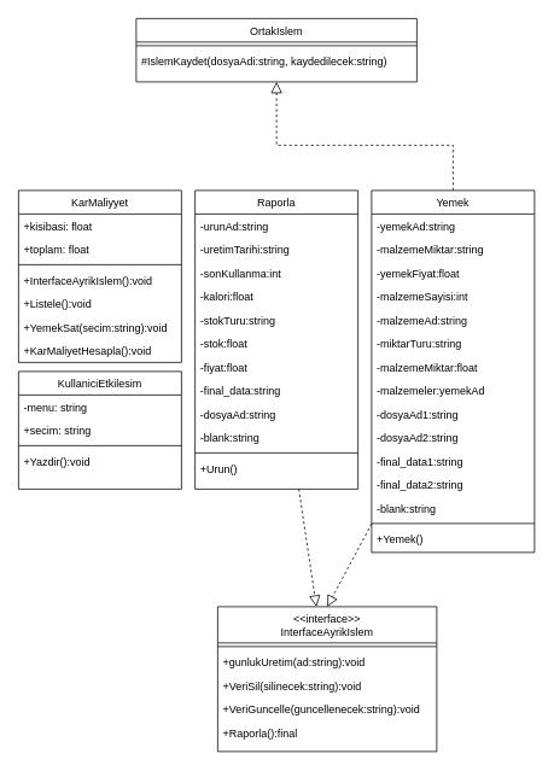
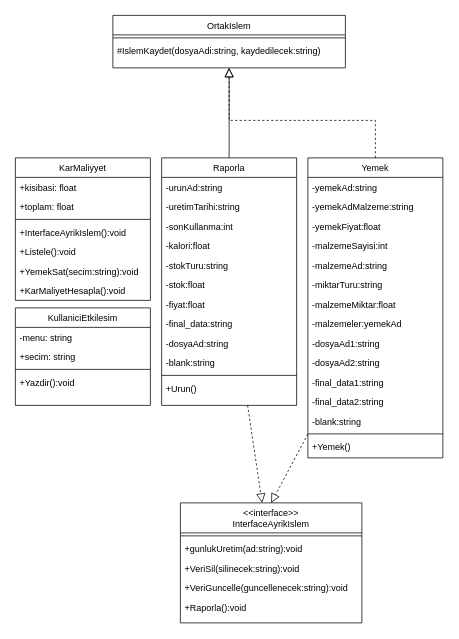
  <mxCell id="0" />
  <mxCell id="1" parent="0" />
  <mxCell id="2" value="" style="endArrow=block;endSize=10;endFill=0;shadow=0;strokeWidth=1;rounded=0;edgeStyle=elbowEdgeStyle;elbow=vertical;entryX=0.5;entryY=1;entryDx=0;entryDy=0;exitX=0.5;exitY=0;exitDx=0;exitDy=0;dashed=1;" parent="1" source="36" target="9" edge="1"><mxGeometry width="160" relative="1" as="geometry"><mxPoint x="500" y="210" as="sourcePoint" /><mxPoint x="269" y="100" as="targetPoint" /><Array as="points"><mxPoint x="380" y="160" /></Array></mxGeometry></mxCell>
  <mxCell id="3" value="&lt;&lt;interface&gt;&gt;&#10;InterfaceAyrikIslem" style="swimlane;fontStyle=0;align=center;verticalAlign=top;childLayout=stackLayout;horizontal=1;startSize=40;horizontalStack=0;resizeParent=1;resizeLast=0;collapsible=1;marginBottom=0;rounded=0;shadow=0;strokeWidth=1;" parent="1" vertex="1"><mxGeometry x="240" y="670" width="242" height="160" as="geometry"><mxRectangle x="550" y="140" width="160" height="26" as="alternateBounds" /></mxGeometry></mxCell>
  <mxCell id="4" value="" style="line;html=1;strokeWidth=1;align=left;verticalAlign=middle;spacingTop=-1;spacingLeft=3;spacingRight=3;rotatable=0;labelPosition=right;points=[];portConstraint=eastwest;" parent="3" vertex="1"><mxGeometry y="40" width="242" height="8" as="geometry" /></mxCell>
  <mxCell id="5" value="+gunlukUretim(ad:string):void" style="text;align=left;verticalAlign=top;spacingLeft=4;spacingRight=4;overflow=hidden;rotatable=0;points=[[0,0.5],[1,0.5]];portConstraint=eastwest;" parent="3" vertex="1"><mxGeometry y="48" width="242" height="26" as="geometry" /></mxCell>
  <mxCell id="6" value="+VeriSil(silinecek:string):void" style="text;align=left;verticalAlign=top;spacingLeft=4;spacingRight=4;overflow=hidden;rotatable=0;points=[[0,0.5],[1,0.5]];portConstraint=eastwest;" parent="3" vertex="1"><mxGeometry y="74" width="242" height="26" as="geometry" /></mxCell>
  <mxCell id="7" value="+VeriGuncelle(guncellenecek:string):void" style="text;align=left;verticalAlign=top;spacingLeft=4;spacingRight=4;overflow=hidden;rotatable=0;points=[[0,0.5],[1,0.5]];portConstraint=eastwest;" vertex="1" parent="3"><mxGeometry y="100" width="242" height="26" as="geometry" /></mxCell>
- <mxCell id="8" value="+Raporla():final" style="text;align=left;verticalAlign=top;spacingLeft=4;spacingRight=4;overflow=hidden;rotatable=0;points=[[0,0.5],[1,0.5]];portConstraint=eastwest;" vertex="1" parent="3"><mxGeometry y="126" width="242" height="26" as="geometry" /></mxCell>
+ <mxCell id="8" value="+Raporla():void" style="text;align=left;verticalAlign=top;spacingLeft=4;spacingRight=4;overflow=hidden;rotatable=0;points=[[0,0.5],[1,0.5]];portConstraint=eastwest;" vertex="1" parent="3"><mxGeometry y="126" width="242" height="26" as="geometry" /></mxCell>
  <mxCell id="9" value="OrtakIslem" style="swimlane;fontStyle=0;align=center;verticalAlign=top;childLayout=stackLayout;horizontal=1;startSize=26;horizontalStack=0;resizeParent=1;resizeLast=0;collapsible=1;marginBottom=0;rounded=0;shadow=0;strokeWidth=1;" vertex="1" parent="1"><mxGeometry x="150" y="20" width="310" height="70" as="geometry"><mxRectangle x="340" y="380" width="170" height="26" as="alternateBounds" /></mxGeometry></mxCell>
  <mxCell id="10" value="" style="line;html=1;strokeWidth=1;align=left;verticalAlign=middle;spacingTop=-1;spacingLeft=3;spacingRight=3;rotatable=0;labelPosition=right;points=[];portConstraint=eastwest;" vertex="1" parent="9"><mxGeometry y="26" width="310" height="8" as="geometry" /></mxCell>
  <mxCell id="11" value="#IslemKaydet(dosyaAdi:string, kaydedilecek:string)" style="text;align=left;verticalAlign=top;spacingLeft=4;spacingRight=4;overflow=hidden;rotatable=0;points=[[0,0.5],[1,0.5]];portConstraint=eastwest;" parent="9" vertex="1"><mxGeometry y="34" width="310" height="26" as="geometry" /></mxCell>
  <mxCell id="12" value="KarMaliyyet" style="swimlane;fontStyle=0;align=center;verticalAlign=top;childLayout=stackLayout;horizontal=1;startSize=26;horizontalStack=0;resizeParent=1;resizeLast=0;collapsible=1;marginBottom=0;rounded=0;shadow=0;strokeWidth=1;" vertex="1" parent="1"><mxGeometry x="20" y="210" width="180" height="190" as="geometry"><mxRectangle x="130" y="380" width="160" height="26" as="alternateBounds" /></mxGeometry></mxCell>
  <mxCell id="13" value="+kisibasi: float" style="text;align=left;verticalAlign=top;spacingLeft=4;spacingRight=4;overflow=hidden;rotatable=0;points=[[0,0.5],[1,0.5]];portConstraint=eastwest;" vertex="1" parent="12"><mxGeometry y="26" width="180" height="26" as="geometry" /></mxCell>
  <mxCell id="14" value="+toplam: float" style="text;align=left;verticalAlign=top;spacingLeft=4;spacingRight=4;overflow=hidden;rotatable=0;points=[[0,0.5],[1,0.5]];portConstraint=eastwest;rounded=0;shadow=0;html=0;" vertex="1" parent="12"><mxGeometry y="52" width="180" height="26" as="geometry" /></mxCell>
  <mxCell id="15" value="" style="line;html=1;strokeWidth=1;align=left;verticalAlign=middle;spacingTop=-1;spacingLeft=3;spacingRight=3;rotatable=0;labelPosition=right;points=[];portConstraint=eastwest;" vertex="1" parent="12"><mxGeometry y="78" width="180" height="8" as="geometry" /></mxCell>
  <mxCell id="16" value="+InterfaceAyrikIslem():void" style="text;align=left;verticalAlign=top;spacingLeft=4;spacingRight=4;overflow=hidden;rotatable=0;points=[[0,0.5],[1,0.5]];portConstraint=eastwest;fontStyle=0" vertex="1" parent="12"><mxGeometry y="86" width="180" height="26" as="geometry" /></mxCell>
  <mxCell id="17" value="+Listele():void" style="text;align=left;verticalAlign=top;spacingLeft=4;spacingRight=4;overflow=hidden;rotatable=0;points=[[0,0.5],[1,0.5]];portConstraint=eastwest;" vertex="1" parent="12"><mxGeometry y="112" width="180" height="26" as="geometry" /></mxCell>
  <mxCell id="18" value="+YemekSat(secim:string):void" style="text;align=left;verticalAlign=top;spacingLeft=4;spacingRight=4;overflow=hidden;rotatable=0;points=[[0,0.5],[1,0.5]];portConstraint=eastwest;" vertex="1" parent="12"><mxGeometry y="138" width="180" height="26" as="geometry" /></mxCell>
  <mxCell id="19" value="+KarMaliyetHesapla():void" style="text;align=left;verticalAlign=top;spacingLeft=4;spacingRight=4;overflow=hidden;rotatable=0;points=[[0,0.5],[1,0.5]];portConstraint=eastwest;" vertex="1" parent="12"><mxGeometry y="164" width="180" height="26" as="geometry" /></mxCell>
+ <mxCell id="20" value="" style="endArrow=block;endSize=10;endFill=0;shadow=0;strokeWidth=1;rounded=0;edgeStyle=elbowEdgeStyle;elbow=vertical;exitX=0.5;exitY=0;exitDx=0;exitDy=0;entryX=0.5;entryY=1;entryDx=0;entryDy=0;" edge="1" parent="1" source="22" target="9"><mxGeometry width="160" relative="1" as="geometry"><mxPoint x="362.24" y="236.14" as="sourcePoint" /><mxPoint x="300" y="110" as="targetPoint" /><Array as="points"><mxPoint x="322.24" y="174.14" /></Array></mxGeometry></mxCell>
  <mxCell id="21" style="edgeStyle=none;rounded=0;orthogonalLoop=1;jettySize=auto;html=1;endArrow=block;endFill=0;dashed=1;endSize=10;" edge="1" parent="1" source="22" target="3"><mxGeometry relative="1" as="geometry" /></mxCell>
  <mxCell id="22" value="Raporla" style="swimlane;fontStyle=0;align=center;verticalAlign=top;childLayout=stackLayout;horizontal=1;startSize=26;horizontalStack=0;resizeParent=1;resizeLast=0;collapsible=1;marginBottom=0;rounded=0;shadow=0;strokeWidth=1;" vertex="1" parent="1"><mxGeometry x="215" y="210" width="180" height="330" as="geometry"><mxRectangle x="130" y="380" width="160" height="26" as="alternateBounds" /></mxGeometry></mxCell>
  <mxCell id="23" value="-urunAd:string" style="text;align=left;verticalAlign=top;spacingLeft=4;spacingRight=4;overflow=hidden;rotatable=0;points=[[0,0.5],[1,0.5]];portConstraint=eastwest;" vertex="1" parent="22"><mxGeometry y="26" width="180" height="26" as="geometry" /></mxCell>
  <mxCell id="24" value="-uretimTarihi:string" style="text;align=left;verticalAlign=top;spacingLeft=4;spacingRight=4;overflow=hidden;rotatable=0;points=[[0,0.5],[1,0.5]];portConstraint=eastwest;rounded=0;shadow=0;html=0;" vertex="1" parent="22"><mxGeometry y="52" width="180" height="26" as="geometry" /></mxCell>
  <mxCell id="25" value="-sonKullanma:int" style="text;align=left;verticalAlign=top;spacingLeft=4;spacingRight=4;overflow=hidden;rotatable=0;points=[[0,0.5],[1,0.5]];portConstraint=eastwest;" vertex="1" parent="22"><mxGeometry y="78" width="180" height="26" as="geometry" /></mxCell>
  <mxCell id="26" value="-kalori:float" style="text;align=left;verticalAlign=top;spacingLeft=4;spacingRight=4;overflow=hidden;rotatable=0;points=[[0,0.5],[1,0.5]];portConstraint=eastwest;" vertex="1" parent="22"><mxGeometry y="104" width="180" height="26" as="geometry" /></mxCell>
  <mxCell id="27" value="-stokTuru:string" style="text;align=left;verticalAlign=top;spacingLeft=4;spacingRight=4;overflow=hidden;rotatable=0;points=[[0,0.5],[1,0.5]];portConstraint=eastwest;" vertex="1" parent="22"><mxGeometry y="130" width="180" height="26" as="geometry" /></mxCell>
  <mxCell id="28" value="-stok:float" style="text;align=left;verticalAlign=top;spacingLeft=4;spacingRight=4;overflow=hidden;rotatable=0;points=[[0,0.5],[1,0.5]];portConstraint=eastwest;" vertex="1" parent="22"><mxGeometry y="156" width="180" height="26" as="geometry" /></mxCell>
  <mxCell id="29" value="-fiyat:float" style="text;align=left;verticalAlign=top;spacingLeft=4;spacingRight=4;overflow=hidden;rotatable=0;points=[[0,0.5],[1,0.5]];portConstraint=eastwest;" vertex="1" parent="22"><mxGeometry y="182" width="180" height="26" as="geometry" /></mxCell>
  <mxCell id="30" value="-final_data:string" style="text;align=left;verticalAlign=top;spacingLeft=4;spacingRight=4;overflow=hidden;rotatable=0;points=[[0,0.5],[1,0.5]];portConstraint=eastwest;" vertex="1" parent="22"><mxGeometry y="208" width="180" height="26" as="geometry" /></mxCell>
  <mxCell id="31" value="-dosyaAd:string" style="text;align=left;verticalAlign=top;spacingLeft=4;spacingRight=4;overflow=hidden;rotatable=0;points=[[0,0.5],[1,0.5]];portConstraint=eastwest;" vertex="1" parent="22"><mxGeometry y="234" width="180" height="26" as="geometry" /></mxCell>
  <mxCell id="32" value="-blank:string" style="text;align=left;verticalAlign=top;spacingLeft=4;spacingRight=4;overflow=hidden;rotatable=0;points=[[0,0.5],[1,0.5]];portConstraint=eastwest;" vertex="1" parent="22"><mxGeometry y="260" width="180" height="26" as="geometry" /></mxCell>
  <mxCell id="33" value="" style="line;html=1;strokeWidth=1;align=left;verticalAlign=middle;spacingTop=-1;spacingLeft=3;spacingRight=3;rotatable=0;labelPosition=right;points=[];portConstraint=eastwest;" vertex="1" parent="22"><mxGeometry y="286" width="180" height="8" as="geometry" /></mxCell>
  <mxCell id="34" value="+Urun()" style="text;align=left;verticalAlign=top;spacingLeft=4;spacingRight=4;overflow=hidden;rotatable=0;points=[[0,0.5],[1,0.5]];portConstraint=eastwest;fontStyle=0" vertex="1" parent="22"><mxGeometry y="294" width="180" height="26" as="geometry" /></mxCell>
  <mxCell id="35" style="edgeStyle=none;rounded=0;orthogonalLoop=1;jettySize=auto;html=1;entryX=0.5;entryY=0;entryDx=0;entryDy=0;endArrow=block;endFill=0;dashed=1;endSize=10;" edge="1" parent="1" source="36" target="3"><mxGeometry relative="1" as="geometry" /></mxCell>
  <mxCell id="36" value="Yemek" style="swimlane;fontStyle=0;align=center;verticalAlign=top;childLayout=stackLayout;horizontal=1;startSize=26;horizontalStack=0;resizeParent=1;resizeLast=0;collapsible=1;marginBottom=0;rounded=0;shadow=0;strokeWidth=1;" vertex="1" parent="1"><mxGeometry x="410" y="210" width="180" height="400" as="geometry"><mxRectangle x="130" y="380" width="160" height="26" as="alternateBounds" /></mxGeometry></mxCell>
  <mxCell id="37" value="-yemekAd:string" style="text;align=left;verticalAlign=top;spacingLeft=4;spacingRight=4;overflow=hidden;rotatable=0;points=[[0,0.5],[1,0.5]];portConstraint=eastwest;" vertex="1" parent="36"><mxGeometry y="26" width="180" height="26" as="geometry" /></mxCell>
- <mxCell id="38" value="-malzemeMiktar:string" style="text;align=left;verticalAlign=top;spacingLeft=4;spacingRight=4;overflow=hidden;rotatable=0;points=[[0,0.5],[1,0.5]];portConstraint=eastwest;rounded=0;shadow=0;html=0;" vertex="1" parent="36"><mxGeometry y="52" width="180" height="26" as="geometry" /></mxCell>
+ <mxCell id="38" value="-yemekAdMalzeme:string" style="text;align=left;verticalAlign=top;spacingLeft=4;spacingRight=4;overflow=hidden;rotatable=0;points=[[0,0.5],[1,0.5]];portConstraint=eastwest;rounded=0;shadow=0;html=0;" vertex="1" parent="36"><mxGeometry y="52" width="180" height="26" as="geometry" /></mxCell>
  <mxCell id="39" value="-yemekFiyat:float" style="text;align=left;verticalAlign=top;spacingLeft=4;spacingRight=4;overflow=hidden;rotatable=0;points=[[0,0.5],[1,0.5]];portConstraint=eastwest;" vertex="1" parent="36"><mxGeometry y="78" width="180" height="26" as="geometry" /></mxCell>
  <mxCell id="40" value="-malzemeSayisi:int" style="text;align=left;verticalAlign=top;spacingLeft=4;spacingRight=4;overflow=hidden;rotatable=0;points=[[0,0.5],[1,0.5]];portConstraint=eastwest;" vertex="1" parent="36"><mxGeometry y="104" width="180" height="26" as="geometry" /></mxCell>
  <mxCell id="41" value="-malzemeAd:string" style="text;align=left;verticalAlign=top;spacingLeft=4;spacingRight=4;overflow=hidden;rotatable=0;points=[[0,0.5],[1,0.5]];portConstraint=eastwest;" vertex="1" parent="36"><mxGeometry y="130" width="180" height="26" as="geometry" /></mxCell>
  <mxCell id="42" value="-miktarTuru:string" style="text;align=left;verticalAlign=top;spacingLeft=4;spacingRight=4;overflow=hidden;rotatable=0;points=[[0,0.5],[1,0.5]];portConstraint=eastwest;" vertex="1" parent="36"><mxGeometry y="156" width="180" height="26" as="geometry" /></mxCell>
  <mxCell id="43" value="-malzemeMiktar:float" style="text;align=left;verticalAlign=top;spacingLeft=4;spacingRight=4;overflow=hidden;rotatable=0;points=[[0,0.5],[1,0.5]];portConstraint=eastwest;" vertex="1" parent="36"><mxGeometry y="182" width="180" height="26" as="geometry" /></mxCell>
  <mxCell id="44" value="-malzemeler:yemekAd" style="text;align=left;verticalAlign=top;spacingLeft=4;spacingRight=4;overflow=hidden;rotatable=0;points=[[0,0.5],[1,0.5]];portConstraint=eastwest;" vertex="1" parent="36"><mxGeometry y="208" width="180" height="26" as="geometry" /></mxCell>
  <mxCell id="45" value="-dosyaAd1:string" style="text;align=left;verticalAlign=top;spacingLeft=4;spacingRight=4;overflow=hidden;rotatable=0;points=[[0,0.5],[1,0.5]];portConstraint=eastwest;" vertex="1" parent="36"><mxGeometry y="234" width="180" height="26" as="geometry" /></mxCell>
  <mxCell id="46" value="-dosyaAd2:string" style="text;align=left;verticalAlign=top;spacingLeft=4;spacingRight=4;overflow=hidden;rotatable=0;points=[[0,0.5],[1,0.5]];portConstraint=eastwest;" vertex="1" parent="36"><mxGeometry y="260" width="180" height="26" as="geometry" /></mxCell>
  <mxCell id="47" value="-final_data1:string" style="text;align=left;verticalAlign=top;spacingLeft=4;spacingRight=4;overflow=hidden;rotatable=0;points=[[0,0.5],[1,0.5]];portConstraint=eastwest;" vertex="1" parent="36"><mxGeometry y="286" width="180" height="26" as="geometry" /></mxCell>
  <mxCell id="48" value="-final_data2:string" style="text;align=left;verticalAlign=top;spacingLeft=4;spacingRight=4;overflow=hidden;rotatable=0;points=[[0,0.5],[1,0.5]];portConstraint=eastwest;" vertex="1" parent="36"><mxGeometry y="312" width="180" height="26" as="geometry" /></mxCell>
  <mxCell id="49" value="-blank:string" style="text;align=left;verticalAlign=top;spacingLeft=4;spacingRight=4;overflow=hidden;rotatable=0;points=[[0,0.5],[1,0.5]];portConstraint=eastwest;" vertex="1" parent="36"><mxGeometry y="338" width="180" height="26" as="geometry" /></mxCell>
  <mxCell id="50" value="" style="line;html=1;strokeWidth=1;align=left;verticalAlign=middle;spacingTop=-1;spacingLeft=3;spacingRight=3;rotatable=0;labelPosition=right;points=[];portConstraint=eastwest;" vertex="1" parent="36"><mxGeometry y="364" width="180" height="8" as="geometry" /></mxCell>
  <mxCell id="51" value="+Yemek()" style="text;align=left;verticalAlign=top;spacingLeft=4;spacingRight=4;overflow=hidden;rotatable=0;points=[[0,0.5],[1,0.5]];portConstraint=eastwest;fontStyle=0" vertex="1" parent="36"><mxGeometry y="372" width="180" height="26" as="geometry" /></mxCell>
  <mxCell id="52" value="KullaniciEtkilesim" style="swimlane;fontStyle=0;align=center;verticalAlign=top;childLayout=stackLayout;horizontal=1;startSize=26;horizontalStack=0;resizeParent=1;resizeLast=0;collapsible=1;marginBottom=0;rounded=0;shadow=0;strokeWidth=1;" vertex="1" parent="1"><mxGeometry x="20" y="410" width="180" height="130" as="geometry"><mxRectangle x="130" y="380" width="160" height="26" as="alternateBounds" /></mxGeometry></mxCell>
  <mxCell id="53" value="-menu: string" style="text;align=left;verticalAlign=top;spacingLeft=4;spacingRight=4;overflow=hidden;rotatable=0;points=[[0,0.5],[1,0.5]];portConstraint=eastwest;" vertex="1" parent="52"><mxGeometry y="26" width="180" height="26" as="geometry" /></mxCell>
  <mxCell id="54" value="+secim: string" style="text;align=left;verticalAlign=top;spacingLeft=4;spacingRight=4;overflow=hidden;rotatable=0;points=[[0,0.5],[1,0.5]];portConstraint=eastwest;rounded=0;shadow=0;html=0;" vertex="1" parent="52"><mxGeometry y="52" width="180" height="26" as="geometry" /></mxCell>
  <mxCell id="55" value="" style="line;html=1;strokeWidth=1;align=left;verticalAlign=middle;spacingTop=-1;spacingLeft=3;spacingRight=3;rotatable=0;labelPosition=right;points=[];portConstraint=eastwest;" vertex="1" parent="52"><mxGeometry y="78" width="180" height="8" as="geometry" /></mxCell>
  <mxCell id="56" value="+Yazdir():void" style="text;align=left;verticalAlign=top;spacingLeft=4;spacingRight=4;overflow=hidden;rotatable=0;points=[[0,0.5],[1,0.5]];portConstraint=eastwest;" vertex="1" parent="52"><mxGeometry y="86" width="180" height="26" as="geometry" /></mxCell>
